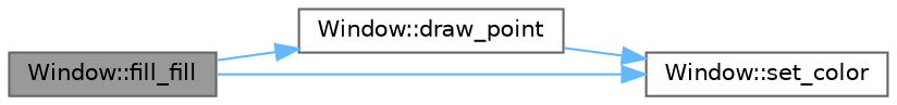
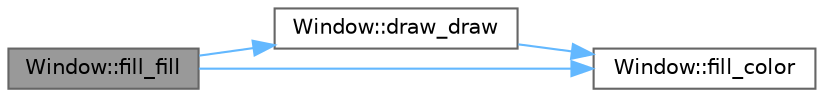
  digraph {
    rankdir=LR
    node [color=grey40 fillcolor=white fontname=Helvetica fontsize=10 shape=box style=filled]
    edge [color=steelblue1 fontname=Helvetica fontsize=10 labelfontname=Helvetica labelfontsize=10 style=solid]
    n1 [color=gray40 fillcolor=grey60 fontcolor=black height=0.2 label="Window::fill_fill" width=0.4]
-   n2 [height=0.2 label="Window::draw_point" width=0.4]
-   n3 [height=0.2 label="Window::set_color" width=0.4]
+   n2 [height=0.2 label="Window::draw_draw" width=0.4]
+   n3 [height=0.2 label="Window::fill_color" width=0.4]
    n1 -> n2
    n1 -> n3
    n2 -> n3
  }
